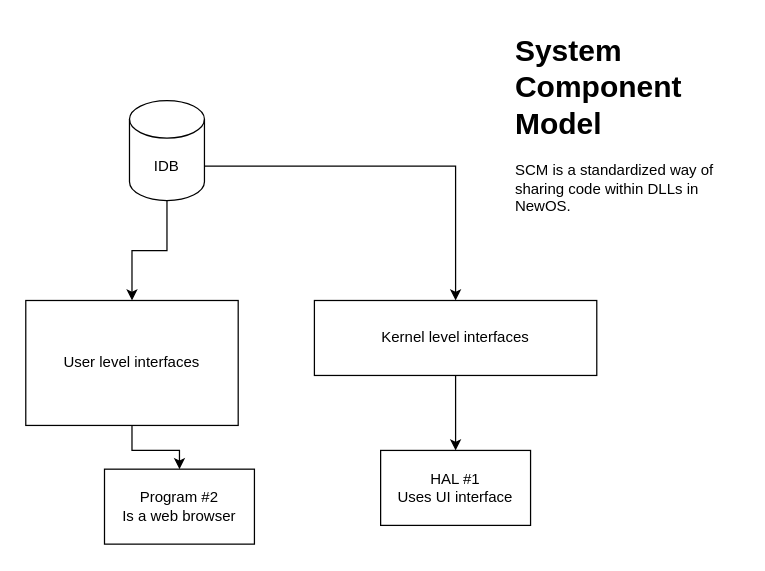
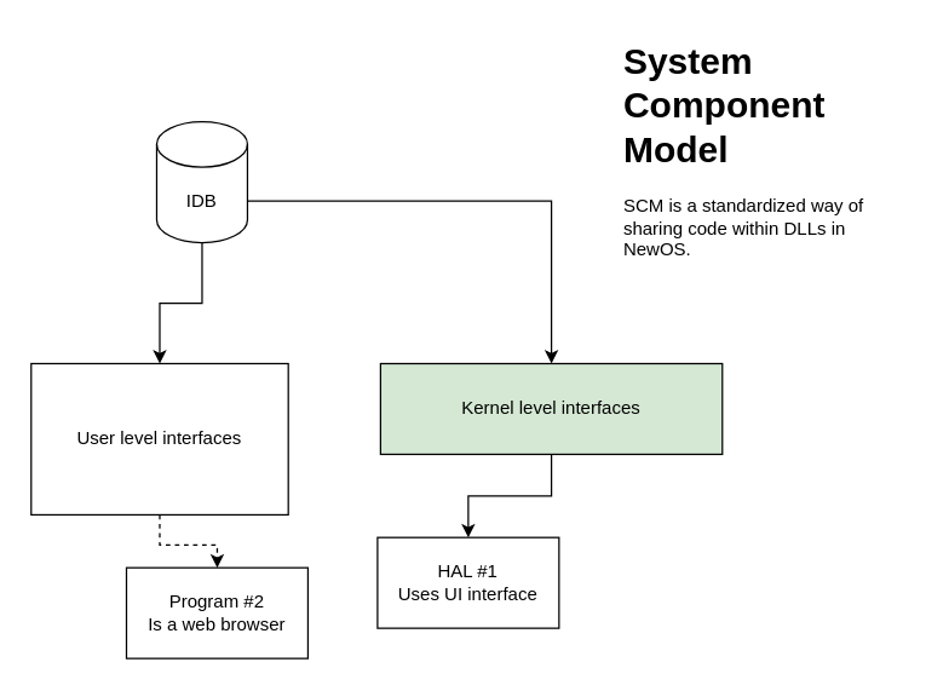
  <mxCell id="0" />
  <mxCell id="1" parent="0" />
  <mxCell id="2" style="edgeStyle=orthogonalEdgeStyle;rounded=0;orthogonalLoop=1;jettySize=auto;html=1;exitX=0.5;exitY=1;exitDx=0;exitDy=0;entryX=0.5;entryY=0;entryDx=0;entryDy=0;" edge="1" parent="1" source="3" target="9"><mxGeometry relative="1" as="geometry" /></mxCell>
- <mxCell id="3" value="Kernel level interfaces" style="rounded=0;whiteSpace=wrap;html=1;" vertex="1" parent="1"><mxGeometry x="251" y="240" width="226" height="60" as="geometry" /></mxCell>
- <mxCell id="4" style="edgeStyle=orthogonalEdgeStyle;rounded=0;orthogonalLoop=1;jettySize=auto;html=1;exitX=0.5;exitY=1;exitDx=0;exitDy=0;entryX=0.5;entryY=0;entryDx=0;entryDy=0;" edge="1" parent="1" source="5" target="10"><mxGeometry relative="1" as="geometry" /></mxCell>
+ <mxCell id="3" value="Kernel level interfaces" style="rounded=0;whiteSpace=wrap;html=1;fillColor=#d5e8d4;" vertex="1" parent="1"><mxGeometry x="251" y="240" width="226" height="60" as="geometry" /></mxCell>
+ <mxCell id="4" style="edgeStyle=orthogonalEdgeStyle;rounded=0;orthogonalLoop=1;jettySize=auto;html=1;exitX=0.5;exitY=1;exitDx=0;exitDy=0;entryX=0.5;entryY=0;entryDx=0;entryDy=0;dashed=1;" edge="1" parent="1" source="5" target="10"><mxGeometry relative="1" as="geometry" /></mxCell>
  <mxCell id="5" value="User level interfaces" style="rounded=0;whiteSpace=wrap;html=1;" vertex="1" parent="1"><mxGeometry x="20" y="240" width="170" height="100" as="geometry" /></mxCell>
  <mxCell id="6" style="edgeStyle=orthogonalEdgeStyle;rounded=0;orthogonalLoop=1;jettySize=auto;html=1;" edge="1" parent="1" source="8" target="5"><mxGeometry relative="1" as="geometry" /></mxCell>
  <mxCell id="7" style="edgeStyle=orthogonalEdgeStyle;rounded=0;orthogonalLoop=1;jettySize=auto;html=1;exitX=1;exitY=0;exitDx=0;exitDy=52.5;exitPerimeter=0;" edge="1" parent="1" source="8" target="3"><mxGeometry relative="1" as="geometry" /></mxCell>
  <mxCell id="8" value="IDB" style="shape=cylinder3;whiteSpace=wrap;html=1;boundedLbl=1;backgroundOutline=1;size=15;" vertex="1" parent="1"><mxGeometry x="103" y="80" width="60" height="80" as="geometry" /></mxCell>
- <mxCell id="9" value="HAL #1&lt;div&gt;Uses UI interface&lt;/div&gt;" style="rounded=0;whiteSpace=wrap;html=1;" vertex="1" parent="1"><mxGeometry x="304" y="360" width="120" height="60" as="geometry" /></mxCell>
+ <mxCell id="9" value="HAL #1&lt;div&gt;Uses UI interface&lt;/div&gt;" style="rounded=0;whiteSpace=wrap;html=1;" vertex="1" parent="1"><mxGeometry x="249" y="355" width="120" height="60" as="geometry" /></mxCell>
  <mxCell id="10" value="Program #2&lt;div&gt;Is a web browser&lt;/div&gt;" style="rounded=0;whiteSpace=wrap;html=1;" vertex="1" parent="1"><mxGeometry x="83" y="375" width="120" height="60" as="geometry" /></mxCell>
  <mxCell id="11" value="&lt;h1 style=&quot;margin-top: 0px;&quot;&gt;System Component Model&lt;/h1&gt;&lt;p&gt;SCM is a standardized way of sharing code within DLLs in NewOS.&lt;/p&gt;" style="text;html=1;whiteSpace=wrap;overflow=hidden;rounded=0;" vertex="1" parent="1"><mxGeometry x="410" y="20" width="180" height="180" as="geometry" /></mxCell>
